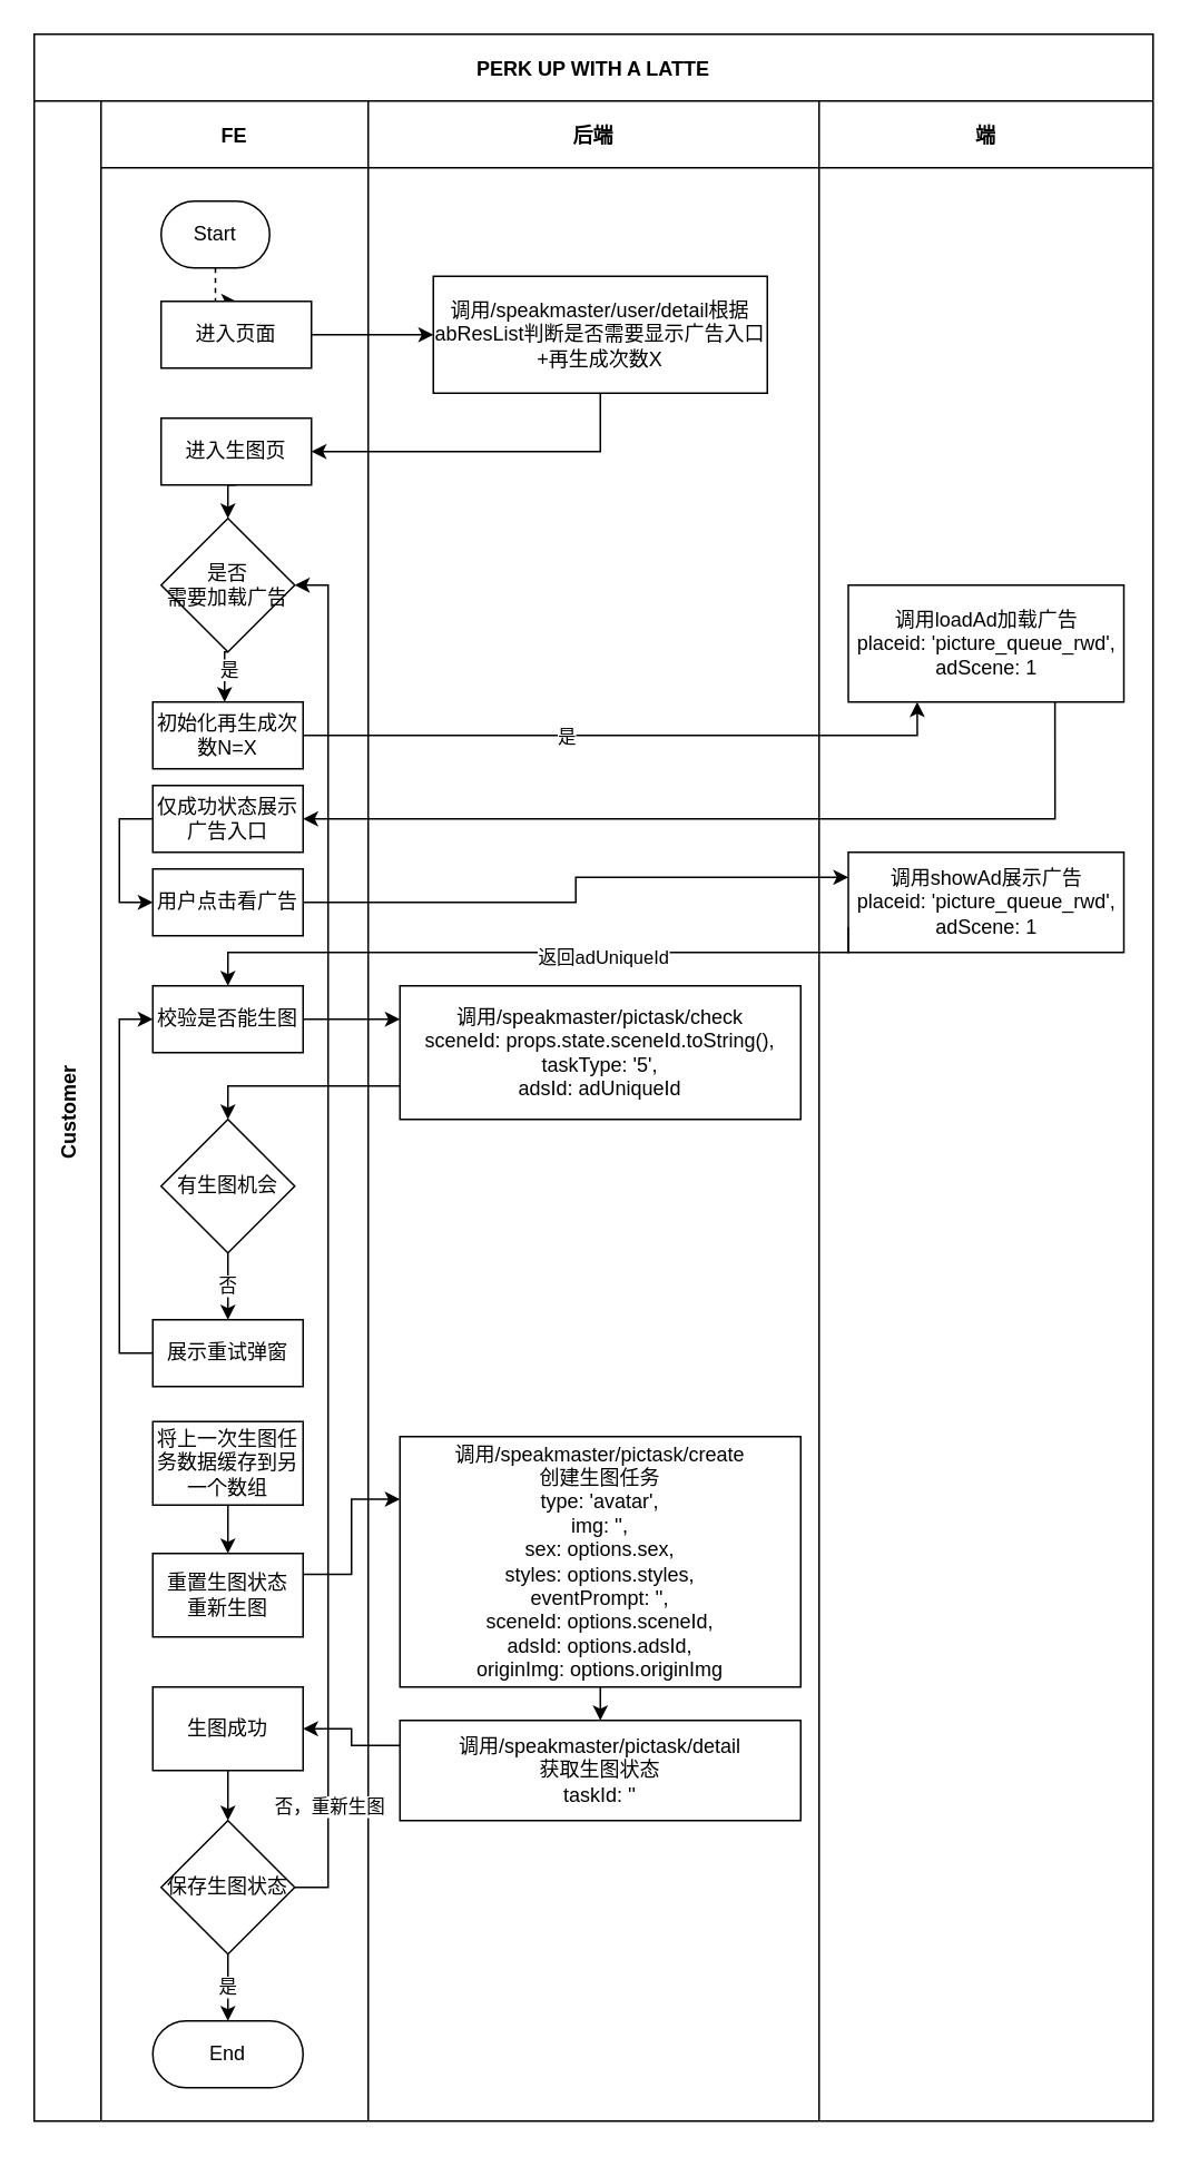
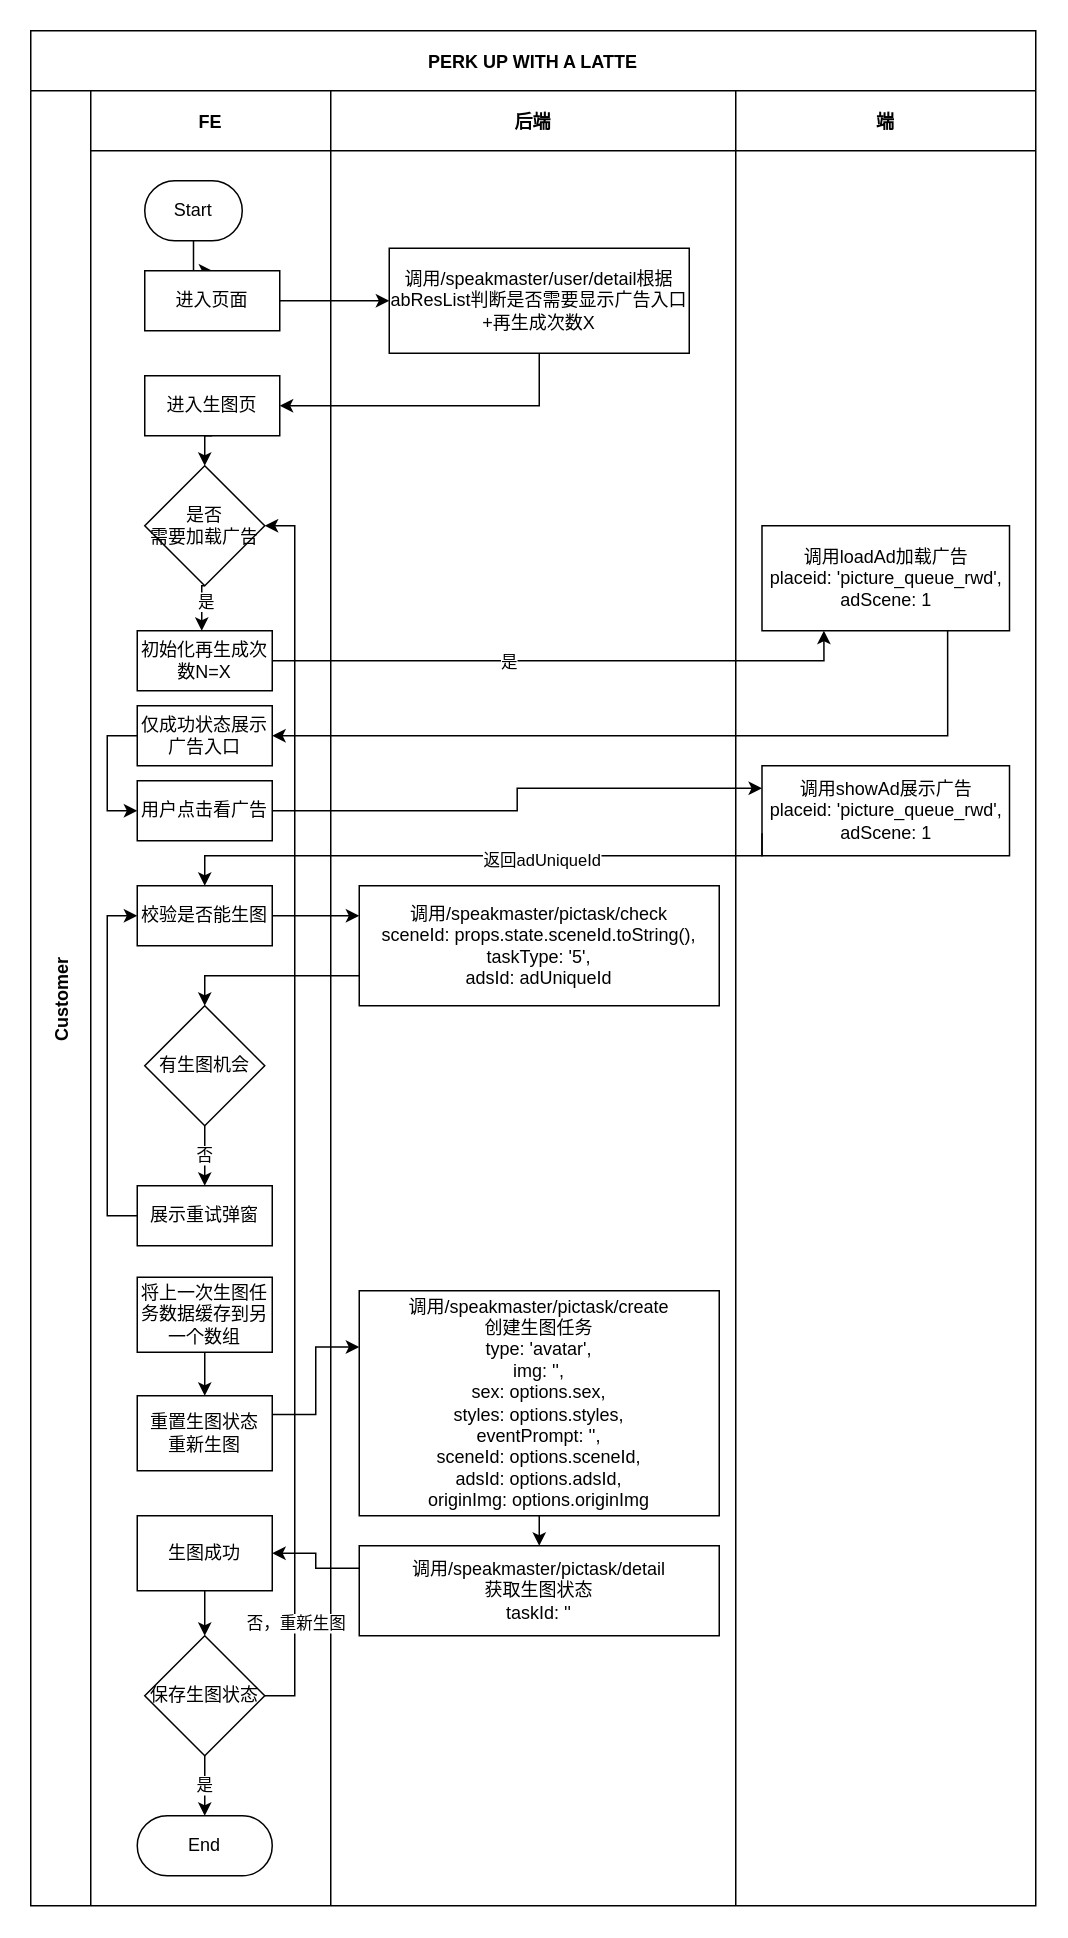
  <mxCell id="0" />
  <mxCell id="1" parent="0" />
  <mxCell id="2" value="PERK UP WITH A LATTE" style="shape=table;childLayout=tableLayout;startSize=40;collapsible=0;recursiveResize=0;expand=0;fillColor=none;fontStyle=1" parent="1" vertex="1"><mxGeometry x="20" y="20" width="670" height="1250" as="geometry" /></mxCell>
  <mxCell id="3" value="Customer" style="shape=tableRow;horizontal=0;swimlaneHead=0;swimlaneBody=0;top=0;left=0;bottom=0;right=0;fillColor=none;points=[[0,0.5],[1,0.5]];portConstraint=eastwest;startSize=40;collapsible=0;recursiveResize=0;expand=0;fontStyle=1;" parent="2" vertex="1"><mxGeometry y="40" width="670" height="1210" as="geometry" /></mxCell>
  <mxCell id="4" value="FE" style="swimlane;swimlaneHead=0;swimlaneBody=0;connectable=0;fillColor=none;startSize=40;collapsible=0;recursiveResize=0;expand=0;fontStyle=1;" parent="3" vertex="1"><mxGeometry x="40" width="160" height="1210" as="geometry"><mxRectangle width="160" height="1210" as="alternateBounds" /></mxGeometry></mxCell>
- <mxCell id="5" style="edgeStyle=orthogonalEdgeStyle;rounded=0;orthogonalLoop=1;jettySize=auto;html=1;dashed=1;" parent="4" source="6" target="7" edge="1"><mxGeometry relative="1" as="geometry" /></mxCell>
+ <mxCell id="5" style="edgeStyle=orthogonalEdgeStyle;rounded=0;orthogonalLoop=1;jettySize=auto;html=1;" parent="4" source="6" target="7" edge="1"><mxGeometry relative="1" as="geometry" /></mxCell>
  <mxCell id="6" value="Start" style="rounded=1;whiteSpace=wrap;html=1;arcSize=50;" parent="4" vertex="1"><mxGeometry x="36" y="60" width="65" height="40" as="geometry" /></mxCell>
  <mxCell id="7" value="进入页面" style="rounded=0;whiteSpace=wrap;html=1;" parent="4" vertex="1"><mxGeometry x="36" y="120" width="90" height="40" as="geometry" /></mxCell>
  <mxCell id="8" style="edgeStyle=orthogonalEdgeStyle;rounded=0;orthogonalLoop=1;jettySize=auto;html=1;exitX=0.5;exitY=1;exitDx=0;exitDy=0;entryX=0.5;entryY=0;entryDx=0;entryDy=0;" edge="1" parent="4" source="9" target="12"><mxGeometry relative="1" as="geometry" /></mxCell>
  <mxCell id="9" value="进入生图页" style="rounded=0;whiteSpace=wrap;html=1;" parent="4" vertex="1"><mxGeometry x="36" y="190" width="90" height="40" as="geometry" /></mxCell>
  <mxCell id="10" style="edgeStyle=orthogonalEdgeStyle;rounded=0;orthogonalLoop=1;jettySize=auto;html=1;exitX=0.5;exitY=1;exitDx=0;exitDy=0;entryX=0.5;entryY=0;entryDx=0;entryDy=0;" edge="1" parent="4" source="12"><mxGeometry relative="1" as="geometry"><mxPoint x="74" y="330" as="sourcePoint" /><mxPoint x="74" y="360" as="targetPoint" /></mxGeometry></mxCell>
  <mxCell id="11" value="是" style="edgeLabel;html=1;align=center;verticalAlign=middle;resizable=0;points=[];" vertex="1" connectable="0" parent="10"><mxGeometry x="-0.267" y="4" relative="1" as="geometry"><mxPoint x="-2" as="offset" /></mxGeometry></mxCell>
  <mxCell id="12" value="&lt;div&gt;是否&lt;/div&gt;需要加载广告" style="rhombus;whiteSpace=wrap;html=1;" vertex="1" parent="4"><mxGeometry x="36" y="250" width="80" height="80" as="geometry" /></mxCell>
  <mxCell id="13" value="初始化再生成次数N=X" style="rounded=0;whiteSpace=wrap;html=1;" vertex="1" parent="4"><mxGeometry x="31" y="360" width="90" height="40" as="geometry" /></mxCell>
  <mxCell id="14" value="用户点击看广告" style="rounded=0;whiteSpace=wrap;html=1;" vertex="1" parent="4"><mxGeometry x="31" y="460" width="90" height="40" as="geometry" /></mxCell>
  <mxCell id="15" value="校验是否能生图" style="rounded=0;whiteSpace=wrap;html=1;" vertex="1" parent="4"><mxGeometry x="31" y="530" width="90" height="40" as="geometry" /></mxCell>
  <mxCell id="16" value="否" style="edgeStyle=orthogonalEdgeStyle;rounded=0;orthogonalLoop=1;jettySize=auto;html=1;exitX=0.5;exitY=1;exitDx=0;exitDy=0;entryX=0.5;entryY=0;entryDx=0;entryDy=0;" edge="1" parent="4" source="17" target="19"><mxGeometry relative="1" as="geometry" /></mxCell>
  <mxCell id="17" value="有生图机会&lt;div&gt;&lt;/div&gt;" style="rhombus;whiteSpace=wrap;html=1;" vertex="1" parent="4"><mxGeometry x="36" y="610" width="80" height="80" as="geometry" /></mxCell>
  <mxCell id="18" style="edgeStyle=orthogonalEdgeStyle;rounded=0;orthogonalLoop=1;jettySize=auto;html=1;exitX=0;exitY=0.5;exitDx=0;exitDy=0;entryX=0;entryY=0.5;entryDx=0;entryDy=0;" edge="1" parent="4" source="19" target="15"><mxGeometry relative="1" as="geometry" /></mxCell>
  <mxCell id="19" value="展示重试弹窗" style="rounded=0;whiteSpace=wrap;html=1;" vertex="1" parent="4"><mxGeometry x="31" y="730" width="90" height="40" as="geometry" /></mxCell>
  <mxCell id="20" style="edgeStyle=orthogonalEdgeStyle;rounded=0;orthogonalLoop=1;jettySize=auto;html=1;exitX=0.5;exitY=1;exitDx=0;exitDy=0;entryX=0.5;entryY=0;entryDx=0;entryDy=0;" edge="1" parent="4" source="21" target="22"><mxGeometry relative="1" as="geometry" /></mxCell>
  <mxCell id="21" value="&lt;div&gt;将上一次生图任务数据缓存到另一个数组&lt;/div&gt;" style="rounded=0;whiteSpace=wrap;html=1;" vertex="1" parent="4"><mxGeometry x="31" y="791" width="90" height="50" as="geometry" /></mxCell>
  <mxCell id="22" value="重置生图状态&lt;div&gt;重新生图&lt;/div&gt;" style="rounded=0;whiteSpace=wrap;html=1;" vertex="1" parent="4"><mxGeometry x="31" y="870" width="90" height="50" as="geometry" /></mxCell>
  <mxCell id="23" style="edgeStyle=orthogonalEdgeStyle;rounded=0;orthogonalLoop=1;jettySize=auto;html=1;exitX=0.5;exitY=1;exitDx=0;exitDy=0;entryX=0.5;entryY=0;entryDx=0;entryDy=0;" edge="1" parent="4" source="24" target="28"><mxGeometry relative="1" as="geometry" /></mxCell>
  <mxCell id="24" value="生图成功" style="rounded=0;whiteSpace=wrap;html=1;" vertex="1" parent="4"><mxGeometry x="31" y="950" width="90" height="50" as="geometry" /></mxCell>
  <mxCell id="25" value="是" style="edgeStyle=orthogonalEdgeStyle;rounded=0;orthogonalLoop=1;jettySize=auto;html=1;exitX=0.5;exitY=1;exitDx=0;exitDy=0;entryX=0.5;entryY=0;entryDx=0;entryDy=0;" edge="1" parent="4" source="28" target="29"><mxGeometry relative="1" as="geometry" /></mxCell>
  <mxCell id="26" style="edgeStyle=orthogonalEdgeStyle;rounded=0;orthogonalLoop=1;jettySize=auto;html=1;exitX=1;exitY=0.5;exitDx=0;exitDy=0;entryX=1;entryY=0.5;entryDx=0;entryDy=0;" edge="1" parent="4" source="28" target="12"><mxGeometry relative="1" as="geometry" /></mxCell>
  <mxCell id="27" value="否，重新生图" style="edgeLabel;html=1;align=center;verticalAlign=middle;resizable=0;points=[];" vertex="1" connectable="0" parent="26"><mxGeometry x="-0.832" y="1" relative="1" as="geometry"><mxPoint x="1" as="offset" /></mxGeometry></mxCell>
  <mxCell id="28" value="保存生图状态&lt;div&gt;&lt;/div&gt;" style="rhombus;whiteSpace=wrap;html=1;" vertex="1" parent="4"><mxGeometry x="36" y="1030" width="80" height="80" as="geometry" /></mxCell>
  <mxCell id="29" value="End" style="rounded=1;whiteSpace=wrap;html=1;arcSize=50;" vertex="1" parent="4"><mxGeometry x="31" y="1150" width="90" height="40" as="geometry" /></mxCell>
  <mxCell id="30" style="edgeStyle=orthogonalEdgeStyle;rounded=0;orthogonalLoop=1;jettySize=auto;html=1;exitX=0;exitY=0.5;exitDx=0;exitDy=0;entryX=0;entryY=0.5;entryDx=0;entryDy=0;" edge="1" parent="4" source="31" target="14"><mxGeometry relative="1" as="geometry" /></mxCell>
  <mxCell id="31" value="仅成功状态展示广告入口" style="rounded=0;whiteSpace=wrap;html=1;" vertex="1" parent="4"><mxGeometry x="31" y="410" width="90" height="40" as="geometry" /></mxCell>
  <mxCell id="32" value="后端" style="swimlane;swimlaneHead=0;swimlaneBody=0;connectable=0;fillColor=none;startSize=40;collapsible=0;recursiveResize=0;expand=0;fontStyle=1;" parent="3" vertex="1"><mxGeometry x="200" width="270" height="1210" as="geometry"><mxRectangle width="270" height="1210" as="alternateBounds" /></mxGeometry></mxCell>
  <mxCell id="33" value="调用/speakmaster/user/detail根据abResList判断是否需要显示广告入口&lt;div&gt;+再生成次数X&lt;/div&gt;" style="rounded=0;whiteSpace=wrap;html=1;" parent="32" vertex="1"><mxGeometry x="39" y="105" width="200" height="70" as="geometry" /></mxCell>
  <mxCell id="34" value="调用/speakmaster/pictask/check&lt;div&gt;sceneId: props.state.sceneId.toString(), taskType: '5',&lt;/div&gt;&lt;div&gt;adsId: adUniqueId&lt;/div&gt;" style="rounded=0;whiteSpace=wrap;html=1;" vertex="1" parent="32"><mxGeometry x="19" y="530" width="240" height="80" as="geometry" /></mxCell>
  <mxCell id="35" value="调用/speakmaster/pictask/create&lt;div&gt;创建生图任务&lt;br&gt;&lt;div&gt;type: 'avatar',&lt;/div&gt;&lt;div&gt;img: '',&lt;/div&gt;&lt;div&gt;sex: options.sex,&lt;/div&gt;&lt;div&gt;styles: options.styles,&lt;/div&gt;&lt;div&gt;eventPrompt: '',&lt;/div&gt;&lt;div&gt;sceneId: options.sceneId,&lt;/div&gt;&lt;div&gt;adsId: options.adsId,&lt;/div&gt;&lt;div&gt;originImg: options.originImg&lt;br&gt;&lt;/div&gt;&lt;/div&gt;" style="rounded=0;whiteSpace=wrap;html=1;" vertex="1" parent="32"><mxGeometry x="19" y="800" width="240" height="150" as="geometry" /></mxCell>
  <mxCell id="36" value="调用/speakmaster/pictask/detail&lt;div&gt;获取生图状态&lt;br&gt;&lt;div&gt;taskId: ''&lt;/div&gt;&lt;/div&gt;" style="rounded=0;whiteSpace=wrap;html=1;" vertex="1" parent="32"><mxGeometry x="19" y="970" width="240" height="60" as="geometry" /></mxCell>
  <mxCell id="37" style="edgeStyle=orthogonalEdgeStyle;rounded=0;orthogonalLoop=1;jettySize=auto;html=1;exitX=0.5;exitY=1;exitDx=0;exitDy=0;entryX=0.5;entryY=0;entryDx=0;entryDy=0;" edge="1" parent="32" source="35" target="36"><mxGeometry relative="1" as="geometry" /></mxCell>
  <mxCell id="38" value="端" style="swimlane;swimlaneHead=0;swimlaneBody=0;connectable=0;fillColor=none;startSize=40;collapsible=0;recursiveResize=0;expand=0;fontStyle=1;" parent="3" vertex="1"><mxGeometry x="470" width="200" height="1210" as="geometry"><mxRectangle width="200" height="1210" as="alternateBounds" /></mxGeometry></mxCell>
  <mxCell id="39" value="调用loadAd加载广告&lt;div&gt;placeid: 'picture_queue_rwd', adScene: 1&lt;br&gt;&lt;/div&gt;" style="rounded=0;whiteSpace=wrap;html=1;" parent="38" vertex="1"><mxGeometry x="17.5" y="290" width="165" height="70" as="geometry" /></mxCell>
  <mxCell id="40" value="调用showAd展示广告&lt;div&gt;placeid: 'picture_queue_rwd', adScene: 1&lt;br&gt;&lt;/div&gt;" style="rounded=0;whiteSpace=wrap;html=1;" vertex="1" parent="38"><mxGeometry x="17.5" y="450" width="165" height="60" as="geometry" /></mxCell>
  <mxCell id="41" value="" style="edgeStyle=orthogonalEdgeStyle;rounded=0;orthogonalLoop=1;jettySize=auto;html=1;entryX=0;entryY=0.5;entryDx=0;entryDy=0;" parent="3" source="7" target="33" edge="1"><mxGeometry relative="1" as="geometry" /></mxCell>
  <mxCell id="42" value="" style="edgeStyle=orthogonalEdgeStyle;rounded=0;orthogonalLoop=1;jettySize=auto;html=1;entryX=1;entryY=0.5;entryDx=0;entryDy=0;exitX=0.5;exitY=1;exitDx=0;exitDy=0;" parent="3" source="33" target="9" edge="1"><mxGeometry relative="1" as="geometry" /></mxCell>
  <mxCell id="43" style="edgeStyle=orthogonalEdgeStyle;rounded=0;orthogonalLoop=1;jettySize=auto;html=1;exitX=1;exitY=0.5;exitDx=0;exitDy=0;entryX=0.25;entryY=1;entryDx=0;entryDy=0;" edge="1" parent="3" source="13" target="39"><mxGeometry relative="1" as="geometry" /></mxCell>
  <mxCell id="44" value="是" style="edgeLabel;html=1;align=center;verticalAlign=middle;resizable=0;points=[];" vertex="1" connectable="0" parent="43"><mxGeometry x="-0.194" y="-2" relative="1" as="geometry"><mxPoint x="1" y="-2" as="offset" /></mxGeometry></mxCell>
  <mxCell id="45" style="edgeStyle=orthogonalEdgeStyle;rounded=0;orthogonalLoop=1;jettySize=auto;html=1;exitX=1;exitY=0.5;exitDx=0;exitDy=0;entryX=0;entryY=0.25;entryDx=0;entryDy=0;" edge="1" parent="3" source="14" target="40"><mxGeometry relative="1" as="geometry" /></mxCell>
  <mxCell id="46" style="edgeStyle=orthogonalEdgeStyle;rounded=0;orthogonalLoop=1;jettySize=auto;html=1;exitX=0;exitY=0.75;exitDx=0;exitDy=0;entryX=0.5;entryY=0;entryDx=0;entryDy=0;" edge="1" parent="3" source="40" target="15"><mxGeometry relative="1" as="geometry"><mxPoint x="150" y="530" as="targetPoint" /><Array as="points"><mxPoint x="488" y="510" /><mxPoint x="116" y="510" /></Array></mxGeometry></mxCell>
  <mxCell id="47" value="返回adUniqueId" style="edgeLabel;html=1;align=center;verticalAlign=middle;resizable=0;points=[];" vertex="1" connectable="0" parent="46"><mxGeometry x="-0.204" y="2" relative="1" as="geometry"><mxPoint as="offset" /></mxGeometry></mxCell>
  <mxCell id="48" style="edgeStyle=orthogonalEdgeStyle;rounded=0;orthogonalLoop=1;jettySize=auto;html=1;exitX=1;exitY=0.5;exitDx=0;exitDy=0;entryX=0;entryY=0.25;entryDx=0;entryDy=0;" edge="1" parent="3" source="15" target="34"><mxGeometry relative="1" as="geometry" /></mxCell>
  <mxCell id="49" style="edgeStyle=orthogonalEdgeStyle;rounded=0;orthogonalLoop=1;jettySize=auto;html=1;exitX=0;exitY=0.75;exitDx=0;exitDy=0;entryX=0.5;entryY=0;entryDx=0;entryDy=0;" edge="1" parent="3" source="34" target="17"><mxGeometry relative="1" as="geometry" /></mxCell>
  <mxCell id="50" style="edgeStyle=orthogonalEdgeStyle;rounded=0;orthogonalLoop=1;jettySize=auto;html=1;exitX=1;exitY=0.25;exitDx=0;exitDy=0;entryX=0;entryY=0.25;entryDx=0;entryDy=0;" edge="1" parent="3" source="22" target="35"><mxGeometry relative="1" as="geometry" /></mxCell>
  <mxCell id="51" style="edgeStyle=orthogonalEdgeStyle;rounded=0;orthogonalLoop=1;jettySize=auto;html=1;exitX=0;exitY=0.25;exitDx=0;exitDy=0;entryX=1;entryY=0.5;entryDx=0;entryDy=0;" edge="1" parent="3" source="36" target="24"><mxGeometry relative="1" as="geometry" /></mxCell>
  <mxCell id="52" style="edgeStyle=orthogonalEdgeStyle;rounded=0;orthogonalLoop=1;jettySize=auto;html=1;exitX=0.75;exitY=1;exitDx=0;exitDy=0;entryX=1;entryY=0.5;entryDx=0;entryDy=0;" edge="1" parent="3" source="39" target="31"><mxGeometry relative="1" as="geometry" /></mxCell>
